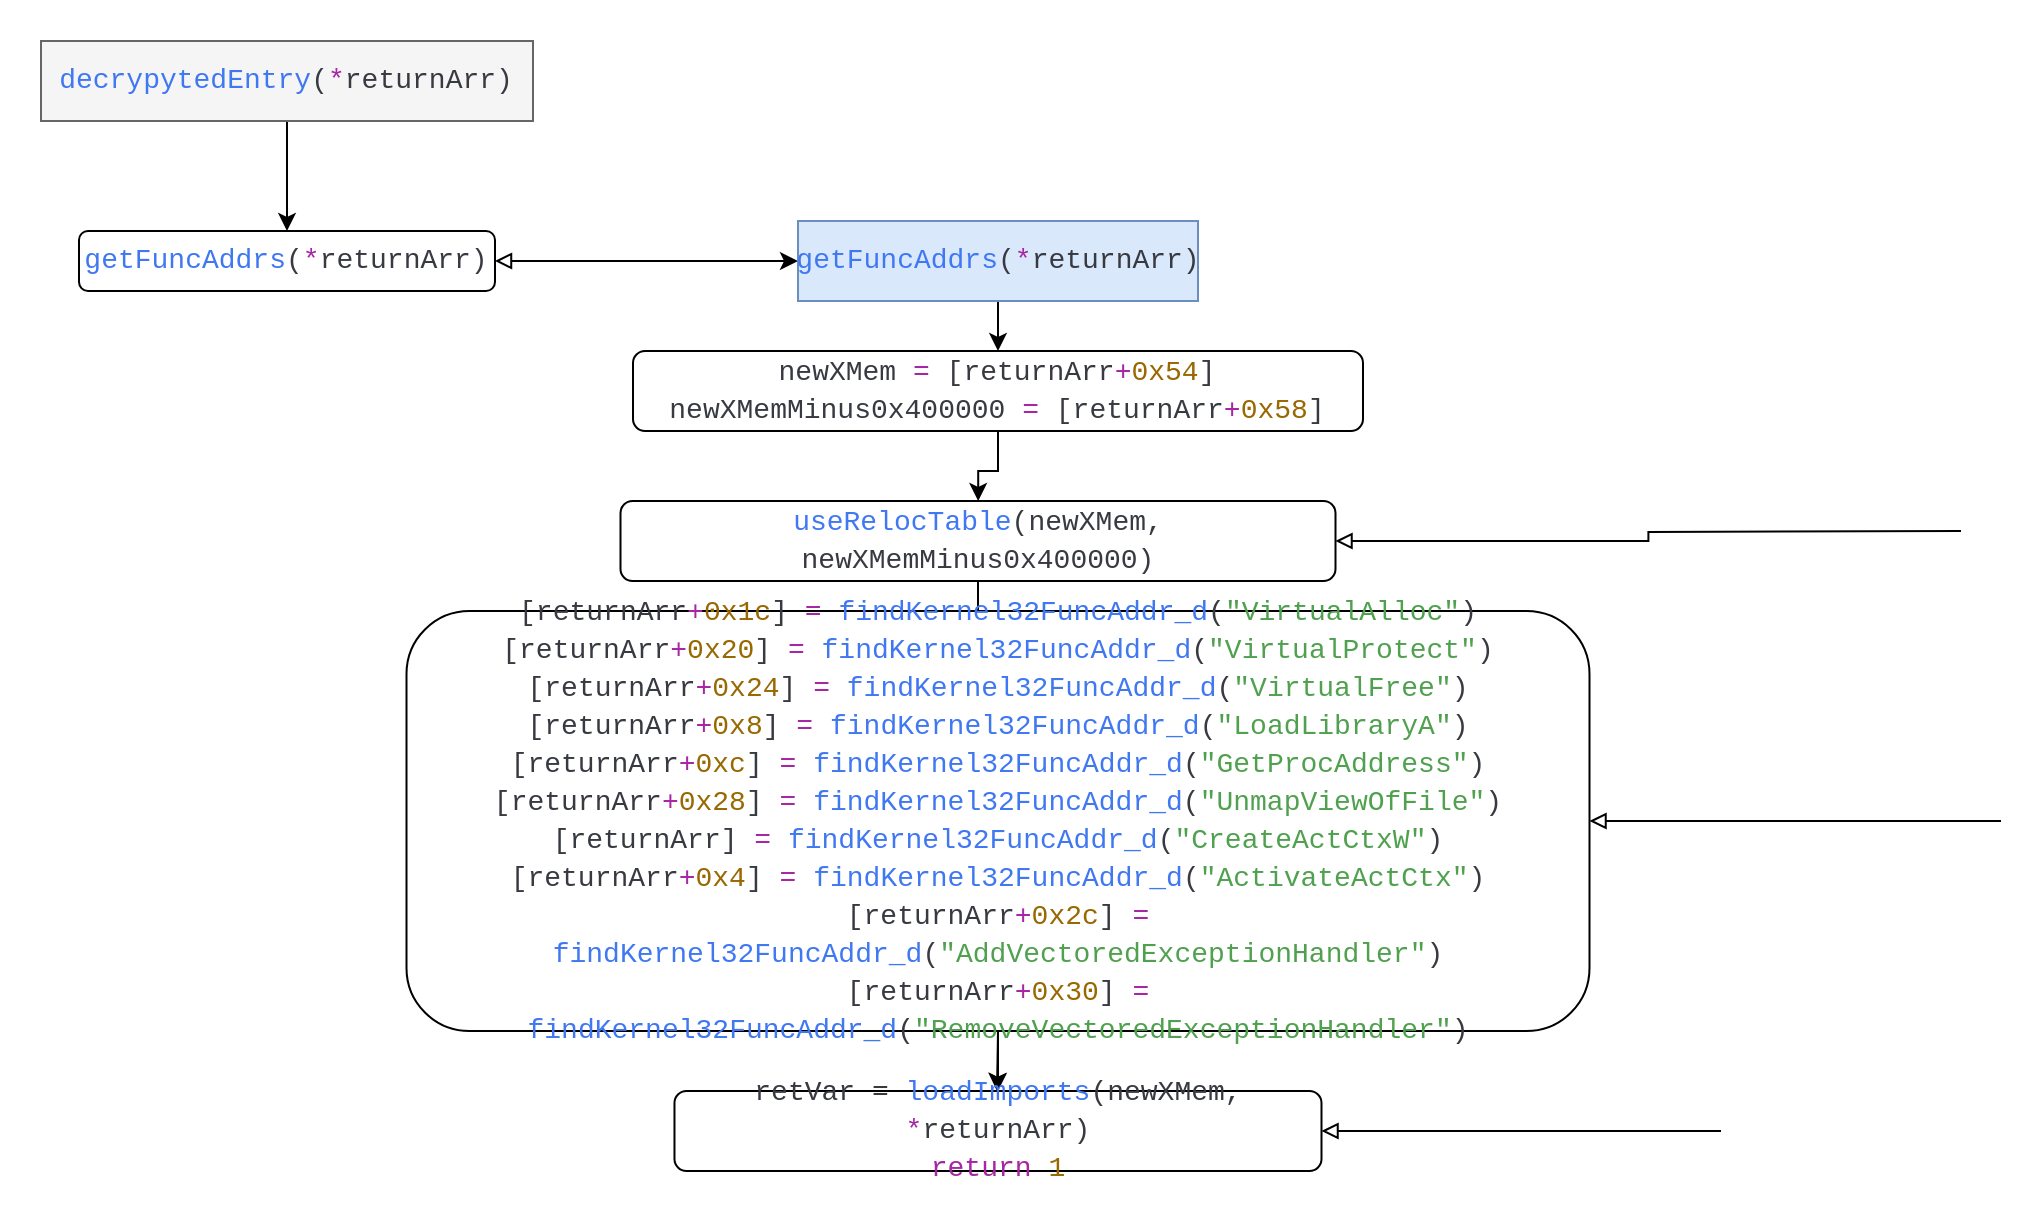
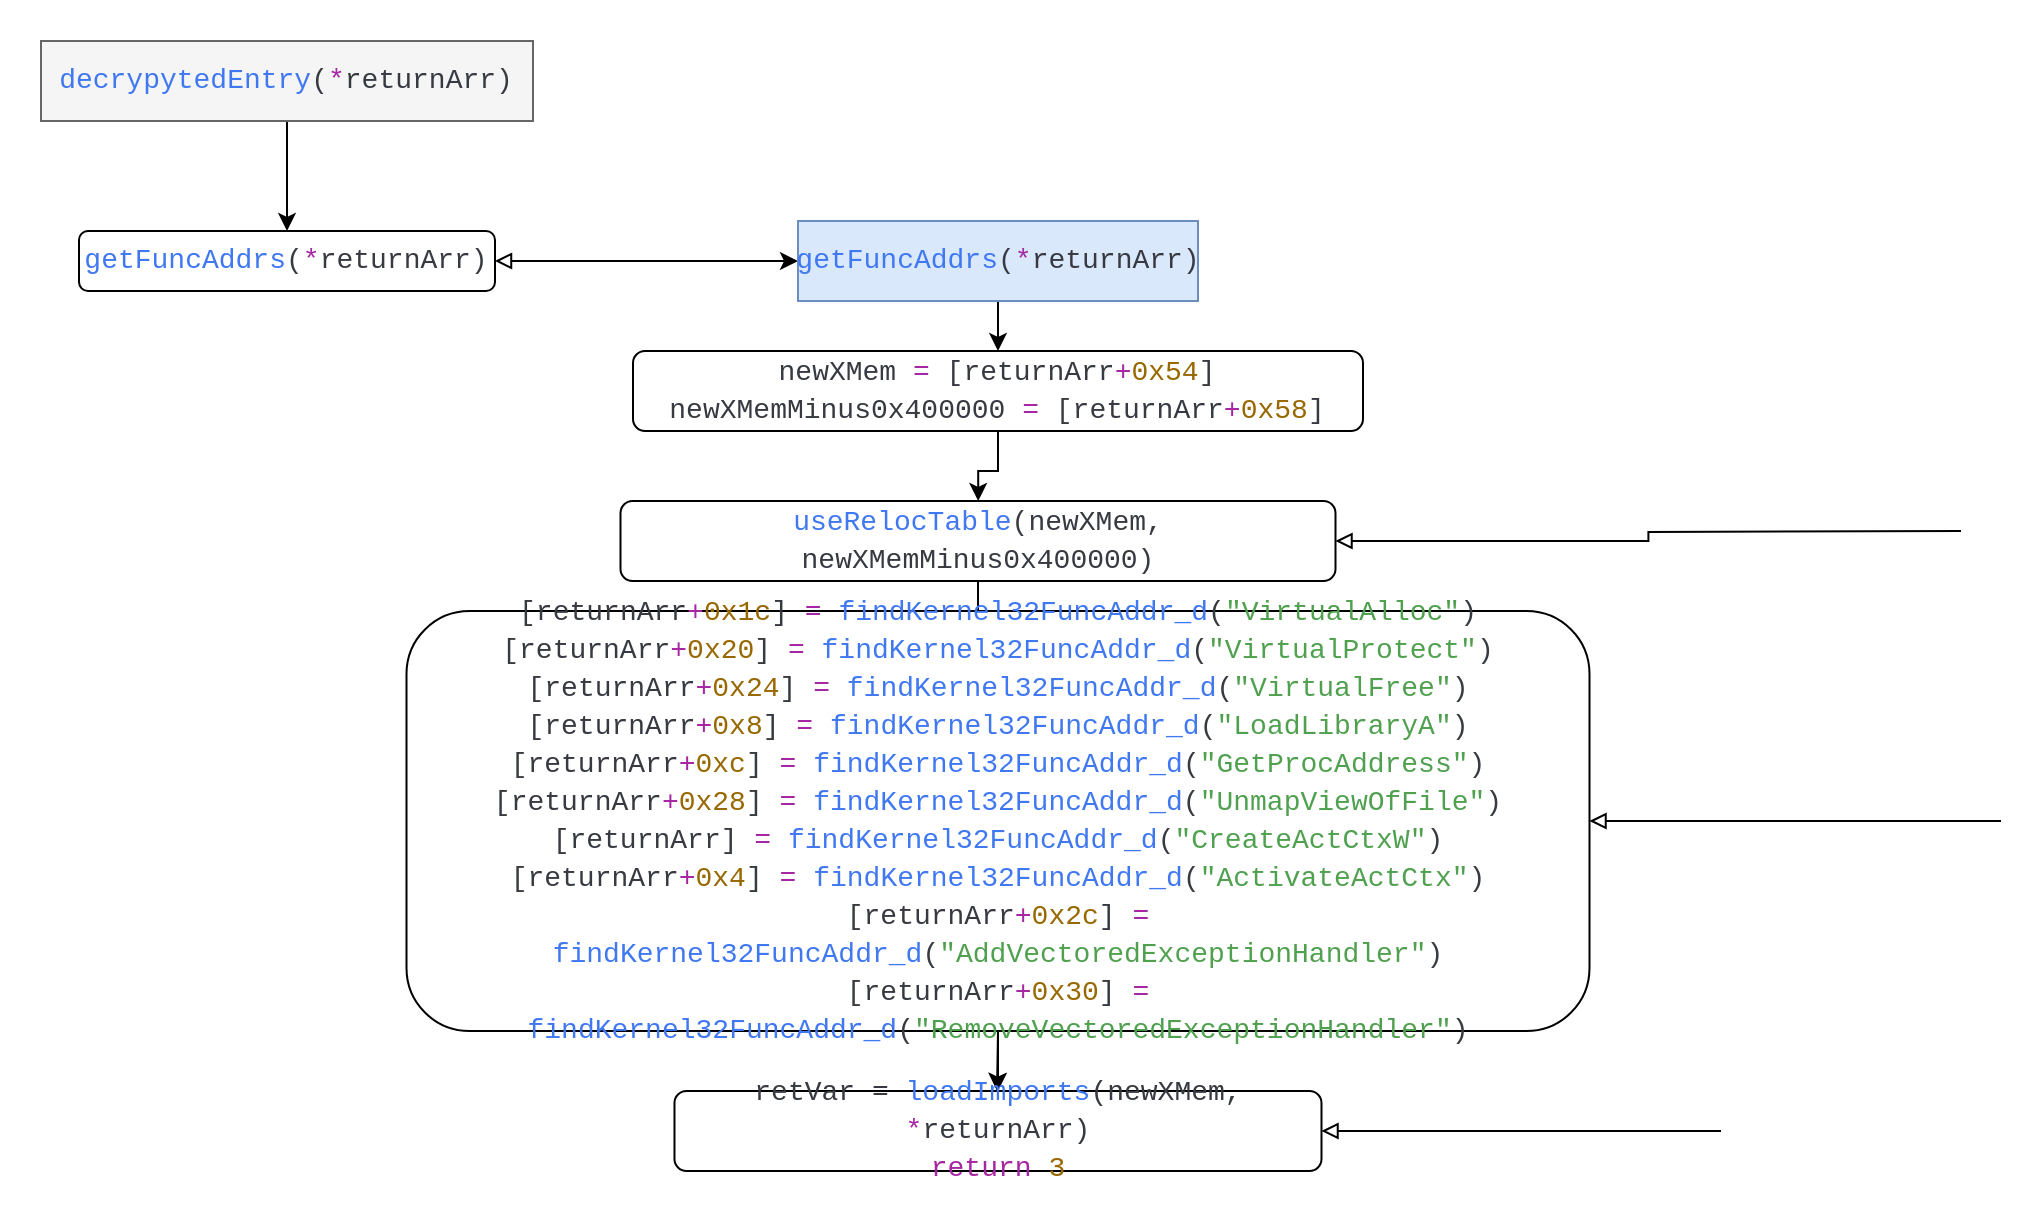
  <mxCell id="0" />
  <mxCell id="1" parent="0" />
  <mxCell id="2" style="edgeStyle=orthogonalEdgeStyle;rounded=0;orthogonalLoop=1;jettySize=auto;html=1;exitX=0.5;exitY=1;exitDx=0;exitDy=0;" edge="1" parent="1" source="3" target="5"><mxGeometry relative="1" as="geometry"><mxPoint x="143.143" y="145" as="targetPoint" /></mxGeometry></mxCell>
  <mxCell id="3" value="&lt;div style=&quot;color: rgb(56, 58, 66); font-family: Consolas, &amp;quot;Courier New&amp;quot;, monospace; font-size: 14px; line-height: 19px;&quot;&gt;&lt;div style=&quot;&quot;&gt;&lt;span style=&quot;color: rgb(64, 120, 242);&quot;&gt;decrypytedEntry&lt;/span&gt;(&lt;span style=&quot;color: rgb(166, 38, 164);&quot;&gt;*&lt;/span&gt;returnArr)&lt;br&gt;&lt;/div&gt;&lt;/div&gt;" style="rounded=0;whiteSpace=wrap;html=1;fillColor=#f5f5f5;strokeColor=#666666;fontColor=#333333;" vertex="1" parent="1"><mxGeometry x="20" y="20" width="246" height="40" as="geometry" /></mxCell>
  <mxCell id="4" style="edgeStyle=orthogonalEdgeStyle;rounded=0;orthogonalLoop=1;jettySize=auto;html=1;exitX=1;exitY=0.5;exitDx=0;exitDy=0;entryX=0;entryY=0.5;entryDx=0;entryDy=0;startArrow=block;startFill=0;" edge="1" parent="1" source="5" target="7"><mxGeometry relative="1" as="geometry" /></mxCell>
  <mxCell id="5" value="&lt;div style=&quot;color: rgb(56, 58, 66); font-family: Consolas, &amp;quot;Courier New&amp;quot;, monospace; font-size: 14px; line-height: 19px;&quot;&gt;&lt;div style=&quot;&quot;&gt;&lt;span style=&quot;color: rgb(64, 120, 242);&quot;&gt;getFuncAddrs&lt;/span&gt;(&lt;span style=&quot;color: rgb(166, 38, 164);&quot;&gt;*&lt;/span&gt;returnArr)&lt;/div&gt;&lt;/div&gt;" style="rounded=1;whiteSpace=wrap;html=1;" vertex="1" parent="1"><mxGeometry x="39" y="115" width="208" height="30" as="geometry" /></mxCell>
  <mxCell id="6" style="edgeStyle=orthogonalEdgeStyle;rounded=0;orthogonalLoop=1;jettySize=auto;html=1;exitX=0.5;exitY=1;exitDx=0;exitDy=0;" edge="1" parent="1" source="7" target="9"><mxGeometry relative="1" as="geometry"><mxPoint x="396" y="215" as="targetPoint" /></mxGeometry></mxCell>
  <mxCell id="7" value="&lt;div style=&quot;color: rgb(56, 58, 66); font-family: Consolas, &amp;quot;Courier New&amp;quot;, monospace; font-size: 14px; line-height: 19px;&quot;&gt;&lt;div style=&quot;background-color: rgb(250, 250, 250);&quot;&gt;&lt;/div&gt;&lt;div style=&quot;&quot;&gt;&lt;span style=&quot;color: rgb(64, 120, 242);&quot;&gt;getFuncAddrs&lt;/span&gt;(&lt;span style=&quot;color: rgb(166, 38, 164);&quot;&gt;*&lt;/span&gt;returnArr)&lt;/div&gt;&lt;/div&gt;" style="rounded=0;whiteSpace=wrap;html=1;fillColor=#dae8fc;strokeColor=#6c8ebf;" vertex="1" parent="1"><mxGeometry x="398.5" y="110" width="200" height="40" as="geometry" /></mxCell>
  <mxCell id="8" style="edgeStyle=orthogonalEdgeStyle;rounded=0;orthogonalLoop=1;jettySize=auto;html=1;" edge="1" parent="1" source="9" target="12"><mxGeometry relative="1" as="geometry"><mxPoint x="498.5" y="295" as="targetPoint" /></mxGeometry></mxCell>
  <mxCell id="9" value="&lt;div style=&quot;color: rgb(56, 58, 66); font-family: Consolas, &amp;quot;Courier New&amp;quot;, monospace; font-size: 14px; line-height: 19px;&quot;&gt;&lt;div style=&quot;background-color: rgb(250, 250, 250);&quot;&gt;&lt;/div&gt;&lt;div style=&quot;&quot;&gt;newXMem &lt;span style=&quot;color: rgb(166, 38, 164);&quot;&gt;=&lt;/span&gt; [returnArr&lt;span style=&quot;color: rgb(166, 38, 164);&quot;&gt;+&lt;/span&gt;&lt;span style=&quot;color: rgb(152, 104, 1);&quot;&gt;0x54&lt;/span&gt;]&lt;br&gt;&lt;/div&gt;&lt;div style=&quot;&quot;&gt;newXMemMinus0x400000 &lt;span style=&quot;color: #a626a4;&quot;&gt;=&lt;/span&gt; [returnArr&lt;span style=&quot;color: #a626a4;&quot;&gt;+&lt;/span&gt;&lt;span style=&quot;color: #986801;&quot;&gt;0x58&lt;/span&gt;]&lt;/div&gt;&lt;/div&gt;" style="rounded=1;whiteSpace=wrap;html=1;" vertex="1" parent="1"><mxGeometry x="316" y="175" width="365" height="40" as="geometry" /></mxCell>
  <mxCell id="10" style="edgeStyle=orthogonalEdgeStyle;rounded=0;orthogonalLoop=1;jettySize=auto;html=1;exitX=1;exitY=0.5;exitDx=0;exitDy=0;startArrow=block;startFill=0;entryX=0;entryY=0.5;entryDx=0;entryDy=0;endArrow=none;endFill=0;" edge="1" parent="1" source="12"><mxGeometry relative="1" as="geometry"><mxPoint x="980" y="265" as="targetPoint" /></mxGeometry></mxCell>
  <mxCell id="11" style="edgeStyle=orthogonalEdgeStyle;rounded=0;orthogonalLoop=1;jettySize=auto;html=1;exitX=0.5;exitY=1;exitDx=0;exitDy=0;" edge="1" parent="1" source="12" target="15"><mxGeometry relative="1" as="geometry"><mxPoint x="498.588" y="335" as="targetPoint" /></mxGeometry></mxCell>
  <mxCell id="12" value="&lt;div style=&quot;color: rgb(56, 58, 66); font-family: Consolas, &amp;quot;Courier New&amp;quot;, monospace; font-size: 14px; line-height: 19px;&quot;&gt;&lt;div style=&quot;background-color: rgb(250, 250, 250);&quot;&gt;&lt;/div&gt;&lt;div style=&quot;line-height: 19px;&quot;&gt;&lt;div style=&quot;background-color: rgb(250, 250, 250);&quot;&gt;&lt;/div&gt;&lt;div style=&quot;&quot;&gt;&lt;span style=&quot;color: rgb(64, 120, 242);&quot;&gt;useRelocTable&lt;/span&gt;(newXMem, newXMemMinus0x400000)&lt;/div&gt;&lt;/div&gt;&lt;/div&gt;" style="rounded=1;whiteSpace=wrap;html=1;" vertex="1" parent="1"><mxGeometry x="309.75" y="250" width="357.5" height="40" as="geometry" /></mxCell>
  <mxCell id="13" style="edgeStyle=orthogonalEdgeStyle;rounded=0;orthogonalLoop=1;jettySize=auto;html=1;exitX=1;exitY=0.5;exitDx=0;exitDy=0;startArrow=block;startFill=0;endArrow=none;endFill=0;" edge="1" parent="1" source="15"><mxGeometry relative="1" as="geometry"><mxPoint x="1000" y="410" as="targetPoint" /></mxGeometry></mxCell>
  <mxCell id="14" style="edgeStyle=orthogonalEdgeStyle;rounded=0;orthogonalLoop=1;jettySize=auto;html=1;exitX=0.5;exitY=1;exitDx=0;exitDy=0;" edge="1" parent="1" source="15"><mxGeometry relative="1" as="geometry"><mxPoint x="498" y="545" as="targetPoint" /></mxGeometry></mxCell>
  <mxCell id="15" value="&lt;div style=&quot;color: rgb(56, 58, 66); font-family: Consolas, &amp;quot;Courier New&amp;quot;, monospace; font-size: 14px; line-height: 19px;&quot;&gt;&lt;div style=&quot;&quot;&gt;&lt;span style=&quot;background-color: initial;&quot;&gt;[returnArr&lt;/span&gt;&lt;span style=&quot;background-color: initial; color: rgb(166, 38, 164);&quot;&gt;+&lt;/span&gt;&lt;span style=&quot;background-color: initial; color: rgb(152, 104, 1);&quot;&gt;0x1c&lt;/span&gt;&lt;span style=&quot;background-color: initial;&quot;&gt;] &lt;/span&gt;&lt;span style=&quot;background-color: initial; color: rgb(166, 38, 164);&quot;&gt;=&lt;/span&gt;&lt;span style=&quot;background-color: initial;&quot;&gt; &lt;/span&gt;&lt;span style=&quot;background-color: initial; color: rgb(64, 120, 242);&quot;&gt;findKernel32FuncAddr_d&lt;/span&gt;&lt;span style=&quot;background-color: initial;&quot;&gt;(&lt;/span&gt;&lt;span style=&quot;background-color: initial; color: rgb(80, 161, 79);&quot;&gt;&quot;VirtualAlloc&quot;&lt;/span&gt;&lt;span style=&quot;background-color: initial;&quot;&gt;)&lt;/span&gt;&lt;br&gt;&lt;/div&gt;&lt;div style=&quot;&quot;&gt;[returnArr&lt;span style=&quot;color: #a626a4;&quot;&gt;+&lt;/span&gt;&lt;span style=&quot;color: #986801;&quot;&gt;0x20&lt;/span&gt;] &lt;span style=&quot;color: #a626a4;&quot;&gt;=&lt;/span&gt; &lt;span style=&quot;color: #4078f2;&quot;&gt;findKernel32FuncAddr_d&lt;/span&gt;(&lt;span style=&quot;color: #50a14f;&quot;&gt;&quot;VirtualProtect&quot;&lt;/span&gt;)&lt;/div&gt;&lt;div style=&quot;&quot;&gt;[returnArr&lt;span style=&quot;color: #a626a4;&quot;&gt;+&lt;/span&gt;&lt;span style=&quot;color: #986801;&quot;&gt;0x24&lt;/span&gt;] &lt;span style=&quot;color: #a626a4;&quot;&gt;=&lt;/span&gt; &lt;span style=&quot;color: #4078f2;&quot;&gt;findKernel32FuncAddr_d&lt;/span&gt;(&lt;span style=&quot;color: #50a14f;&quot;&gt;&quot;VirtualFree&quot;&lt;/span&gt;)&lt;/div&gt;&lt;div style=&quot;&quot;&gt;[returnArr&lt;span style=&quot;color: #a626a4;&quot;&gt;+&lt;/span&gt;&lt;span style=&quot;color: #986801;&quot;&gt;0x8&lt;/span&gt;] &lt;span style=&quot;color: #a626a4;&quot;&gt;=&lt;/span&gt; &lt;span style=&quot;color: #4078f2;&quot;&gt;findKernel32FuncAddr_d&lt;/span&gt;(&lt;span style=&quot;color: #50a14f;&quot;&gt;&quot;LoadLibraryA&quot;&lt;/span&gt;)&lt;/div&gt;&lt;div style=&quot;&quot;&gt;[returnArr&lt;span style=&quot;color: #a626a4;&quot;&gt;+&lt;/span&gt;&lt;span style=&quot;color: #986801;&quot;&gt;0xc&lt;/span&gt;] &lt;span style=&quot;color: #a626a4;&quot;&gt;=&lt;/span&gt; &lt;span style=&quot;color: #4078f2;&quot;&gt;findKernel32FuncAddr_d&lt;/span&gt;(&lt;span style=&quot;color: #50a14f;&quot;&gt;&quot;GetProcAddress&quot;&lt;/span&gt;)&lt;/div&gt;&lt;div style=&quot;&quot;&gt;[returnArr&lt;span style=&quot;color: #a626a4;&quot;&gt;+&lt;/span&gt;&lt;span style=&quot;color: #986801;&quot;&gt;0x28&lt;/span&gt;] &lt;span style=&quot;color: #a626a4;&quot;&gt;=&lt;/span&gt; &lt;span style=&quot;color: #4078f2;&quot;&gt;findKernel32FuncAddr_d&lt;/span&gt;(&lt;span style=&quot;color: #50a14f;&quot;&gt;&quot;UnmapViewOfFile&quot;&lt;/span&gt;)&lt;/div&gt;&lt;div style=&quot;&quot;&gt;[returnArr] &lt;span style=&quot;color: #a626a4;&quot;&gt;=&lt;/span&gt; &lt;span style=&quot;color: #4078f2;&quot;&gt;findKernel32FuncAddr_d&lt;/span&gt;(&lt;span style=&quot;color: #50a14f;&quot;&gt;&quot;CreateActCtxW&quot;&lt;/span&gt;)&lt;/div&gt;&lt;div style=&quot;&quot;&gt;[returnArr&lt;span style=&quot;color: #a626a4;&quot;&gt;+&lt;/span&gt;&lt;span style=&quot;color: #986801;&quot;&gt;0x4&lt;/span&gt;] &lt;span style=&quot;color: #a626a4;&quot;&gt;=&lt;/span&gt; &lt;span style=&quot;color: #4078f2;&quot;&gt;findKernel32FuncAddr_d&lt;/span&gt;(&lt;span style=&quot;color: #50a14f;&quot;&gt;&quot;ActivateActCtx&quot;&lt;/span&gt;)&lt;/div&gt;&lt;div style=&quot;&quot;&gt;[returnArr&lt;span style=&quot;color: #a626a4;&quot;&gt;+&lt;/span&gt;&lt;span style=&quot;color: #986801;&quot;&gt;0x2c&lt;/span&gt;] &lt;span style=&quot;color: #a626a4;&quot;&gt;=&lt;/span&gt; &lt;span style=&quot;color: #4078f2;&quot;&gt;findKernel32FuncAddr_d&lt;/span&gt;(&lt;span style=&quot;color: #50a14f;&quot;&gt;&quot;AddVectoredExceptionHandler&quot;&lt;/span&gt;)&lt;/div&gt;&lt;div style=&quot;&quot;&gt;[returnArr&lt;span style=&quot;color: #a626a4;&quot;&gt;+&lt;/span&gt;&lt;span style=&quot;color: #986801;&quot;&gt;0x30&lt;/span&gt;] &lt;span style=&quot;color: #a626a4;&quot;&gt;=&lt;/span&gt; &lt;span style=&quot;color: #4078f2;&quot;&gt;findKernel32FuncAddr_d&lt;/span&gt;(&lt;span style=&quot;color: #50a14f;&quot;&gt;&quot;RemoveVectoredExceptionHandler&quot;&lt;/span&gt;)&lt;/div&gt;&lt;/div&gt;" style="rounded=1;whiteSpace=wrap;html=1;" vertex="1" parent="1"><mxGeometry x="202.75" y="305" width="591.5" height="210" as="geometry" /></mxCell>
  <mxCell id="16" style="edgeStyle=orthogonalEdgeStyle;rounded=0;orthogonalLoop=1;jettySize=auto;html=1;exitX=0.5;exitY=1;exitDx=0;exitDy=0;" edge="1" parent="1" source="15" target="18"><mxGeometry relative="1" as="geometry"><mxPoint x="504.471" y="575" as="targetPoint" /><mxPoint x="498.5" y="515" as="sourcePoint" /></mxGeometry></mxCell>
  <mxCell id="17" style="edgeStyle=orthogonalEdgeStyle;rounded=0;orthogonalLoop=1;jettySize=auto;html=1;exitX=1;exitY=0.5;exitDx=0;exitDy=0;startArrow=block;startFill=0;endArrow=none;endFill=0;" edge="1" parent="1" source="18"><mxGeometry relative="1" as="geometry"><mxPoint x="860" y="565" as="targetPoint" /></mxGeometry></mxCell>
- <mxCell id="18" value="&lt;div style=&quot;color: rgb(56, 58, 66); font-family: Consolas, &amp;quot;Courier New&amp;quot;, monospace; font-size: 14px; line-height: 19px;&quot;&gt;&lt;div style=&quot;line-height: 19px;&quot;&gt;&lt;div style=&quot;&quot;&gt;retVar = &lt;span style=&quot;color: rgb(64, 120, 242);&quot;&gt;loadImports&lt;/span&gt;(newXMem, &lt;span style=&quot;color: rgb(166, 38, 164);&quot;&gt;*&lt;/span&gt;returnArr)&lt;/div&gt;&lt;div style=&quot;&quot;&gt;&lt;span style=&quot;color: rgb(166, 38, 164);&quot;&gt;return&lt;/span&gt; &lt;span style=&quot;color: rgb(152, 104, 1);&quot;&gt;1&lt;/span&gt;&lt;/div&gt;&lt;/div&gt;&lt;/div&gt;" style="rounded=1;whiteSpace=wrap;html=1;" vertex="1" parent="1"><mxGeometry x="336.74" y="545" width="323.51" height="40" as="geometry" /></mxCell>
+ <mxCell id="18" value="&lt;div style=&quot;color: rgb(56, 58, 66); font-family: Consolas, &amp;quot;Courier New&amp;quot;, monospace; font-size: 14px; line-height: 19px;&quot;&gt;&lt;div style=&quot;line-height: 19px;&quot;&gt;&lt;div style=&quot;&quot;&gt;retVar = &lt;span style=&quot;color: rgb(64, 120, 242);&quot;&gt;loadImports&lt;/span&gt;(newXMem, &lt;span style=&quot;color: rgb(166, 38, 164);&quot;&gt;*&lt;/span&gt;returnArr)&lt;/div&gt;&lt;div style=&quot;&quot;&gt;&lt;span style=&quot;color: rgb(166, 38, 164);&quot;&gt;return&lt;/span&gt; &lt;span style=&quot;color: rgb(152, 104, 1);&quot;&gt;3&lt;/span&gt;&lt;/div&gt;&lt;/div&gt;&lt;/div&gt;" style="rounded=1;whiteSpace=wrap;html=1;" vertex="1" parent="1"><mxGeometry x="336.74" y="545" width="323.51" height="40" as="geometry" /></mxCell>
